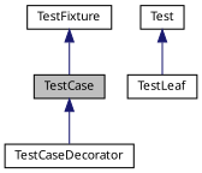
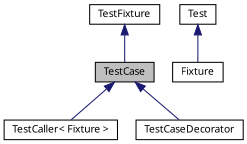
  digraph {
    fontname="Noto Sans"
    node [color=black fillcolor=white fontname="Noto Sans" fontsize=10 shape=record style=filled]
    edge [color=midnightblue dir=back fontname="Noto Sans" fontsize=10 labelfontname=Helvetica labelfontsize=10 style=solid]
    n1 [fillcolor=grey75 fontcolor=black height=0.2 label=TestCase width=0.4]
+   n2 [height=0.2 label="TestCaller\< Fixture \>" width=0.4]
    n3 [height=0.2 label=TestCaseDecorator width=0.4]
-   n4 [height=0.2 label=TestLeaf width=0.4]
+   n4 [height=0.2 label=Fixture width=0.4]
    n5 [height=0.2 label=Test width=0.4]
    n6 [height=0.2 label=TestFixture width=0.4]
+   n1 -> n2
    n1 -> n3
    n5 -> n4
    n6 -> n1
  }
